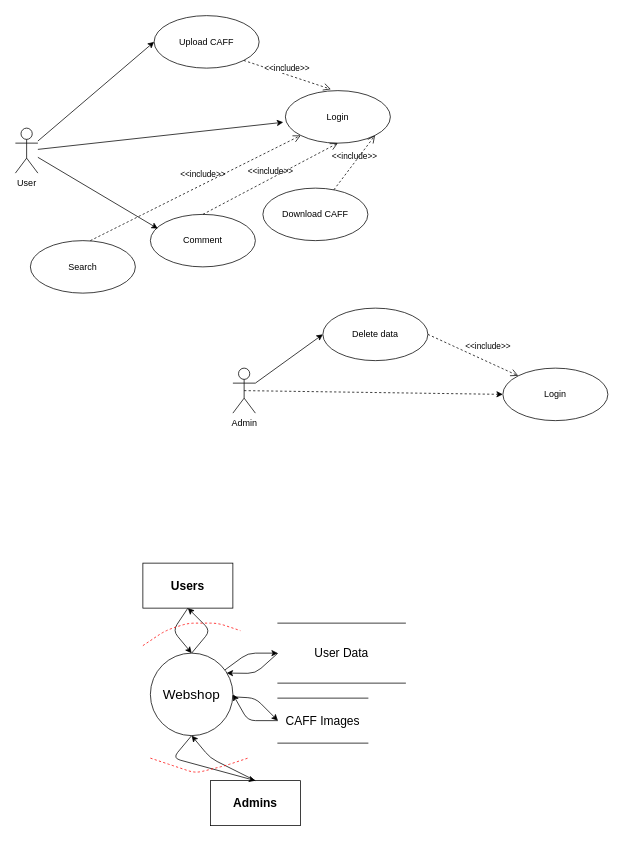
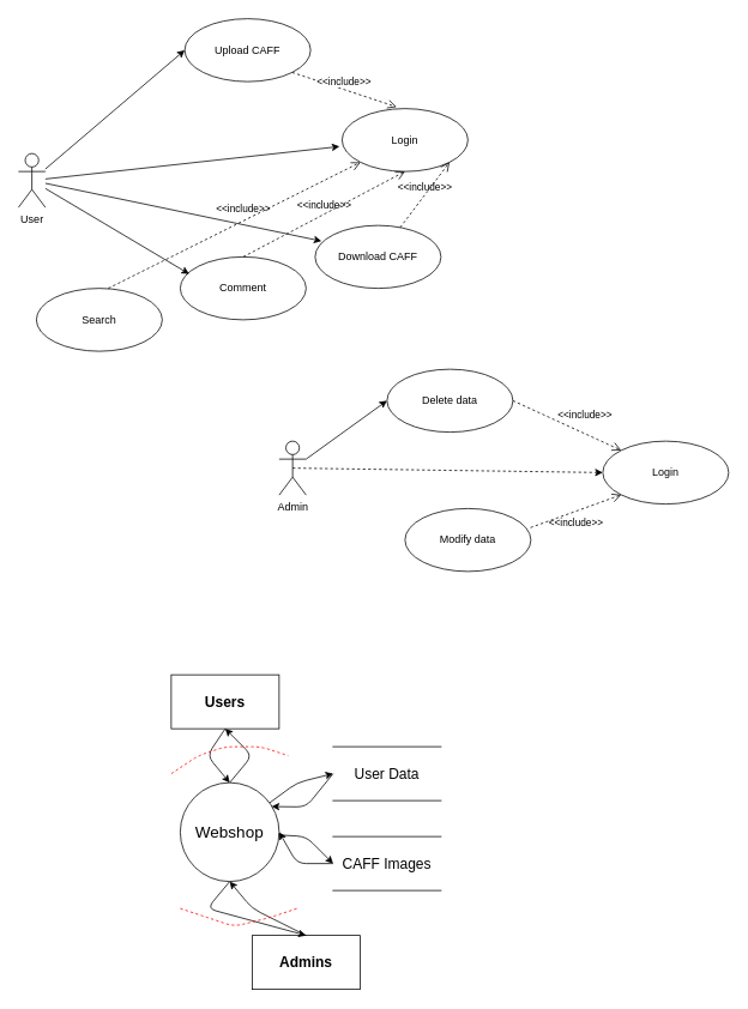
  <mxCell id="0" />
  <mxCell id="1" parent="0" />
  <mxCell id="2" value="User" style="shape=umlActor;verticalLabelPosition=bottom;verticalAlign=top;html=1;" parent="1" vertex="1"><mxGeometry x="20" y="170" width="30" height="60" as="geometry" /></mxCell>
  <mxCell id="3" value="Login&lt;span style=&quot;color: rgba(0 , 0 , 0 , 0) ; font-family: monospace ; font-size: 0px&quot;&gt;%3CmxGraphModel%3E%3Croot%3E%3CmxCell%20id%3D%220%22%2F%3E%3CmxCell%20id%3D%221%22%20parent%3D%220%22%2F%3E%3CmxCell%20id%3D%222%22%20value%3D%22Register%22%20style%3D%22ellipse%3BwhiteSpace%3Dwrap%3Bhtml%3D1%3B%22%20vertex%3D%221%22%20parent%3D%221%22%3E%3CmxGeometry%20x%3D%22360%22%20y%3D%2250%22%20width%3D%22140%22%20height%3D%2270%22%20as%3D%22geometry%22%2F%3E%3C%2FmxCell%3E%3C%2Froot%3E%3C%2FmxGraphModel%3&lt;/span&gt;" style="ellipse;whiteSpace=wrap;html=1;" parent="1" vertex="1"><mxGeometry x="380" y="120" width="140" height="70" as="geometry" /></mxCell>
  <mxCell id="4" value="Upload CAFF" style="ellipse;whiteSpace=wrap;html=1;" parent="1" vertex="1"><mxGeometry x="205" y="20" width="140" height="70" as="geometry" /></mxCell>
  <mxCell id="5" value="Download CAFF" style="ellipse;whiteSpace=wrap;html=1;" parent="1" vertex="1"><mxGeometry x="350" y="250" width="140" height="70" as="geometry" /></mxCell>
  <mxCell id="6" value="Comment" style="ellipse;whiteSpace=wrap;html=1;" parent="1" vertex="1"><mxGeometry x="200" y="285" width="140" height="70" as="geometry" /></mxCell>
  <mxCell id="7" value="Search" style="ellipse;whiteSpace=wrap;html=1;" parent="1" vertex="1"><mxGeometry x="40" y="320" width="140" height="70" as="geometry" /></mxCell>
  <mxCell id="8" value="Delete data" style="ellipse;whiteSpace=wrap;html=1;" parent="1" vertex="1"><mxGeometry x="430" y="410" width="140" height="70" as="geometry" /></mxCell>
  <mxCell id="9" value="" style="endArrow=classic;html=1;entryX=0;entryY=0.5;entryDx=0;entryDy=0;" edge="1" parent="1" source="2" target="4"><mxGeometry width="50" height="50" relative="1" as="geometry"><mxPoint x="380" y="300" as="sourcePoint" /><mxPoint x="190" y="210" as="targetPoint" /></mxGeometry></mxCell>
  <mxCell id="10" value="" style="endArrow=classic;html=1;entryX=-0.02;entryY=0.603;entryDx=0;entryDy=0;entryPerimeter=0;" edge="1" parent="1" source="2" target="3"><mxGeometry width="50" height="50" relative="1" as="geometry"><mxPoint x="110" y="200" as="sourcePoint" /><mxPoint x="160" y="150" as="targetPoint" /></mxGeometry></mxCell>
  <mxCell id="11" value="" style="endArrow=classic;html=1;entryX=0.071;entryY=0.271;entryDx=0;entryDy=0;entryPerimeter=0;" edge="1" parent="1" source="2" target="6"><mxGeometry width="50" height="50" relative="1" as="geometry"><mxPoint x="380" y="300" as="sourcePoint" /><mxPoint x="430" y="250" as="targetPoint" /></mxGeometry></mxCell>
+ <mxCell id="12" value="" style="endArrow=classic;html=1;entryX=0.051;entryY=0.249;entryDx=0;entryDy=0;entryPerimeter=0;" edge="1" parent="1" source="2" target="5"><mxGeometry width="50" height="50" relative="1" as="geometry"><mxPoint x="100" y="270" as="sourcePoint" /><mxPoint x="150" y="220" as="targetPoint" /></mxGeometry></mxCell>
  <mxCell id="13" value="Admin" style="shape=umlActor;verticalLabelPosition=bottom;verticalAlign=top;html=1;outlineConnect=0;" vertex="1" parent="1"><mxGeometry x="310" y="490" width="30" height="60" as="geometry" /></mxCell>
+ <mxCell id="14" value="Modify data" style="ellipse;whiteSpace=wrap;html=1;" vertex="1" parent="1"><mxGeometry x="450" y="565" width="140" height="70" as="geometry" /></mxCell>
  <mxCell id="15" value="" style="endArrow=classic;html=1;entryX=0;entryY=0.5;entryDx=0;entryDy=0;exitX=1;exitY=0.333;exitDx=0;exitDy=0;exitPerimeter=0;" edge="1" parent="1" source="13" target="8"><mxGeometry width="50" height="50" relative="1" as="geometry"><mxPoint x="380" y="300" as="sourcePoint" /><mxPoint x="430" y="250" as="targetPoint" /></mxGeometry></mxCell>
  <mxCell id="16" value="&lt;font style=&quot;font-size: 18px&quot;&gt;Webshop&lt;/font&gt;" style="ellipse;whiteSpace=wrap;html=1;aspect=fixed;" vertex="1" parent="1"><mxGeometry x="200" y="870" width="110" height="110" as="geometry" /></mxCell>
  <mxCell id="17" value="&lt;font style=&quot;font-size: 16px&quot;&gt;Users&lt;/font&gt;" style="rounded=0;whiteSpace=wrap;html=1;fontStyle=1" vertex="1" parent="1"><mxGeometry x="190" y="750" width="120" height="60" as="geometry" /></mxCell>
  <mxCell id="18" value="&lt;font style=&quot;font-size: 16px&quot;&gt;Admins&lt;/font&gt;" style="rounded=0;whiteSpace=wrap;html=1;fontStyle=1" vertex="1" parent="1"><mxGeometry x="280" y="1040" width="120" height="60" as="geometry" /></mxCell>
  <mxCell id="19" value="" style="endArrow=classic;html=1;entryX=0.5;entryY=1;entryDx=0;entryDy=0;exitX=0.5;exitY=0;exitDx=0;exitDy=0;" edge="1" parent="1" source="16" target="17"><mxGeometry width="50" height="50" relative="1" as="geometry"><mxPoint x="380" y="970" as="sourcePoint" /><mxPoint x="430" y="920" as="targetPoint" /><Array as="points"><mxPoint x="280" y="840" /></Array></mxGeometry></mxCell>
  <mxCell id="20" value="" style="endArrow=classic;html=1;entryX=0.5;entryY=0;entryDx=0;entryDy=0;exitX=0.5;exitY=1;exitDx=0;exitDy=0;" edge="1" parent="1" source="17" target="16"><mxGeometry width="50" height="50" relative="1" as="geometry"><mxPoint x="190" y="870" as="sourcePoint" /><mxPoint x="240" y="820" as="targetPoint" /><Array as="points"><mxPoint x="230" y="840" /></Array></mxGeometry></mxCell>
  <mxCell id="21" value="" style="endArrow=classic;html=1;exitX=0.5;exitY=0;exitDx=0;exitDy=0;entryX=0.5;entryY=1;entryDx=0;entryDy=0;" edge="1" parent="1" source="18" target="16"><mxGeometry width="50" height="50" relative="1" as="geometry"><mxPoint x="380" y="970" as="sourcePoint" /><mxPoint x="430" y="920" as="targetPoint" /><Array as="points"><mxPoint x="280" y="1010" /></Array></mxGeometry></mxCell>
  <mxCell id="22" value="" style="endArrow=classic;html=1;exitX=0.5;exitY=1;exitDx=0;exitDy=0;entryX=0.5;entryY=0;entryDx=0;entryDy=0;" edge="1" parent="1" source="16" target="18"><mxGeometry width="50" height="50" relative="1" as="geometry"><mxPoint x="380" y="970" as="sourcePoint" /><mxPoint x="430" y="920" as="targetPoint" /><Array as="points"><mxPoint x="230" y="1010" /></Array></mxGeometry></mxCell>
- <mxCell id="23" value="&lt;font style=&quot;font-size: 16px&quot;&gt;User Data&lt;/font&gt;" style="shape=partialRectangle;whiteSpace=wrap;html=1;left=0;right=0;fillColor=none;" vertex="1" parent="1"><mxGeometry x="370" y="830" width="170" height="80" as="geometry" /></mxCell>
+ <mxCell id="23" value="&lt;font style=&quot;font-size: 16px&quot;&gt;User Data&lt;/font&gt;" style="shape=partialRectangle;whiteSpace=wrap;html=1;left=0;right=0;fillColor=none;" vertex="1" parent="1"><mxGeometry x="370" y="830" width="120" height="60" as="geometry" /></mxCell>
  <mxCell id="24" value="&lt;font style=&quot;font-size: 16px&quot;&gt;CAFF Images&lt;/font&gt;" style="shape=partialRectangle;whiteSpace=wrap;html=1;left=0;right=0;fillColor=none;" vertex="1" parent="1"><mxGeometry x="370" y="930" width="120" height="60" as="geometry" /></mxCell>
  <mxCell id="25" value="" style="endArrow=classic;html=1;entryX=0;entryY=0.5;entryDx=0;entryDy=0;" edge="1" parent="1" source="16" target="23"><mxGeometry width="50" height="50" relative="1" as="geometry"><mxPoint x="380" y="960" as="sourcePoint" /><mxPoint x="430" y="910" as="targetPoint" /><Array as="points"><mxPoint x="330" y="870" /></Array></mxGeometry></mxCell>
  <mxCell id="26" value="" style="endArrow=classic;html=1;exitX=0;exitY=0.5;exitDx=0;exitDy=0;entryX=0.924;entryY=0.242;entryDx=0;entryDy=0;entryPerimeter=0;" edge="1" parent="1" source="23" target="16"><mxGeometry width="50" height="50" relative="1" as="geometry"><mxPoint x="380" y="960" as="sourcePoint" /><mxPoint x="430" y="910" as="targetPoint" /><Array as="points"><mxPoint x="340" y="897" /></Array></mxGeometry></mxCell>
  <mxCell id="27" value="" style="endArrow=classic;html=1;entryX=0;entryY=0.5;entryDx=0;entryDy=0;" edge="1" parent="1" source="16" target="24"><mxGeometry width="50" height="50" relative="1" as="geometry"><mxPoint x="380" y="960" as="sourcePoint" /><mxPoint x="430" y="910" as="targetPoint" /><Array as="points"><mxPoint x="340" y="930" /></Array></mxGeometry></mxCell>
  <mxCell id="28" value="" style="endArrow=classic;html=1;exitX=0;exitY=0.5;exitDx=0;exitDy=0;entryX=1;entryY=0.5;entryDx=0;entryDy=0;" edge="1" parent="1" source="24" target="16"><mxGeometry width="50" height="50" relative="1" as="geometry"><mxPoint x="380" y="960" as="sourcePoint" /><mxPoint x="430" y="910" as="targetPoint" /><Array as="points"><mxPoint x="330" y="960" /></Array></mxGeometry></mxCell>
  <mxCell id="29" value="" style="endArrow=none;dashed=1;html=1;strokeColor=#FF0000;" edge="1" parent="1"><mxGeometry width="50" height="50" relative="1" as="geometry"><mxPoint x="190" y="860" as="sourcePoint" /><mxPoint x="320" y="840" as="targetPoint" /><Array as="points"><mxPoint x="220" y="840" /><mxPoint x="250" y="830" /><mxPoint x="290" y="830" /></Array></mxGeometry></mxCell>
  <mxCell id="30" value="" style="endArrow=none;dashed=1;html=1;strokeColor=#FF0000;" edge="1" parent="1"><mxGeometry width="50" height="50" relative="1" as="geometry"><mxPoint x="200" y="1010" as="sourcePoint" /><mxPoint x="330" y="1010" as="targetPoint" /><Array as="points"><mxPoint x="230" y="1020" /><mxPoint x="260" y="1030" /><mxPoint x="300" y="1020" /></Array></mxGeometry></mxCell>
  <mxCell id="31" value="&amp;lt;&amp;lt;include&amp;gt;&amp;gt;" style="html=1;verticalAlign=bottom;endArrow=open;dashed=1;endSize=8;exitX=1;exitY=1;exitDx=0;exitDy=0;entryX=0.434;entryY=-0.026;entryDx=0;entryDy=0;entryPerimeter=0;" edge="1" parent="1" source="4" target="3"><mxGeometry relative="1" as="geometry"><mxPoint x="330" y="154.5" as="sourcePoint" /><mxPoint x="250" y="154.5" as="targetPoint" /></mxGeometry></mxCell>
  <mxCell id="32" value="&amp;lt;&amp;lt;include&amp;gt;&amp;gt;" style="html=1;verticalAlign=bottom;endArrow=open;dashed=1;endSize=8;entryX=1;entryY=1;entryDx=0;entryDy=0;labelBackgroundColor=#;" edge="1" parent="1" source="5" target="3"><mxGeometry relative="1" as="geometry"><mxPoint x="359.497" y="89.749" as="sourcePoint" /><mxPoint x="450.76" y="128.18" as="targetPoint" /></mxGeometry></mxCell>
  <mxCell id="33" value="&amp;lt;&amp;lt;include&amp;gt;&amp;gt;" style="html=1;verticalAlign=bottom;endArrow=open;dashed=1;endSize=8;entryX=0.5;entryY=1;entryDx=0;entryDy=0;labelBackgroundColor=#;exitX=0.5;exitY=0;exitDx=0;exitDy=0;" edge="1" parent="1" source="6" target="3"><mxGeometry relative="1" as="geometry"><mxPoint x="454.647" y="262.241" as="sourcePoint" /><mxPoint x="509.497" y="189.749" as="targetPoint" /></mxGeometry></mxCell>
  <mxCell id="34" value="&amp;lt;&amp;lt;include&amp;gt;&amp;gt;" style="html=1;verticalAlign=bottom;endArrow=open;dashed=1;endSize=8;entryX=0;entryY=1;entryDx=0;entryDy=0;labelBackgroundColor=#;exitX=0.571;exitY=0;exitDx=0;exitDy=0;exitPerimeter=0;" edge="1" parent="1" source="7" target="3"><mxGeometry x="0.084" y="4" relative="1" as="geometry"><mxPoint x="280" y="310" as="sourcePoint" /><mxPoint x="460" y="200" as="targetPoint" /><Array as="points"><mxPoint x="260" y="250" /></Array><mxPoint as="offset" /></mxGeometry></mxCell>
  <mxCell id="35" value="Login" style="ellipse;whiteSpace=wrap;html=1;" vertex="1" parent="1"><mxGeometry x="670" y="490" width="140" height="70" as="geometry" /></mxCell>
  <mxCell id="36" value="" style="endArrow=classic;html=1;labelBackgroundColor=#;strokeColor=#000000;exitX=0.5;exitY=0.5;exitDx=0;exitDy=0;exitPerimeter=0;entryX=0;entryY=0.5;entryDx=0;entryDy=0;dashed=1;" edge="1" parent="1" source="13" target="35"><mxGeometry width="50" height="50" relative="1" as="geometry"><mxPoint x="380" y="390" as="sourcePoint" /><mxPoint x="430" y="340" as="targetPoint" /></mxGeometry></mxCell>
  <mxCell id="37" value="&amp;lt;&amp;lt;include&amp;gt;&amp;gt;" style="html=1;verticalAlign=bottom;endArrow=open;dashed=1;endSize=8;entryX=0;entryY=0;entryDx=0;entryDy=0;labelBackgroundColor=#;exitX=1;exitY=0.5;exitDx=0;exitDy=0;" edge="1" parent="1" source="8" target="35"><mxGeometry x="0.254" y="11" relative="1" as="geometry"><mxPoint x="129.94" y="330" as="sourcePoint" /><mxPoint x="410.503" y="189.749" as="targetPoint" /><Array as="points" /><mxPoint as="offset" /></mxGeometry></mxCell>
+ <mxCell id="38" value="&amp;lt;&amp;lt;include&amp;gt;&amp;gt;" style="html=1;verticalAlign=bottom;endArrow=open;dashed=1;endSize=8;entryX=0;entryY=1;entryDx=0;entryDy=0;labelBackgroundColor=#;exitX=0.997;exitY=0.303;exitDx=0;exitDy=0;exitPerimeter=0;" edge="1" parent="1" source="14" target="35"><mxGeometry x="-0.14" y="-21" relative="1" as="geometry"><mxPoint x="580" y="455" as="sourcePoint" /><mxPoint x="700.503" y="510.251" as="targetPoint" /><Array as="points" /><mxPoint as="offset" /></mxGeometry></mxCell>
